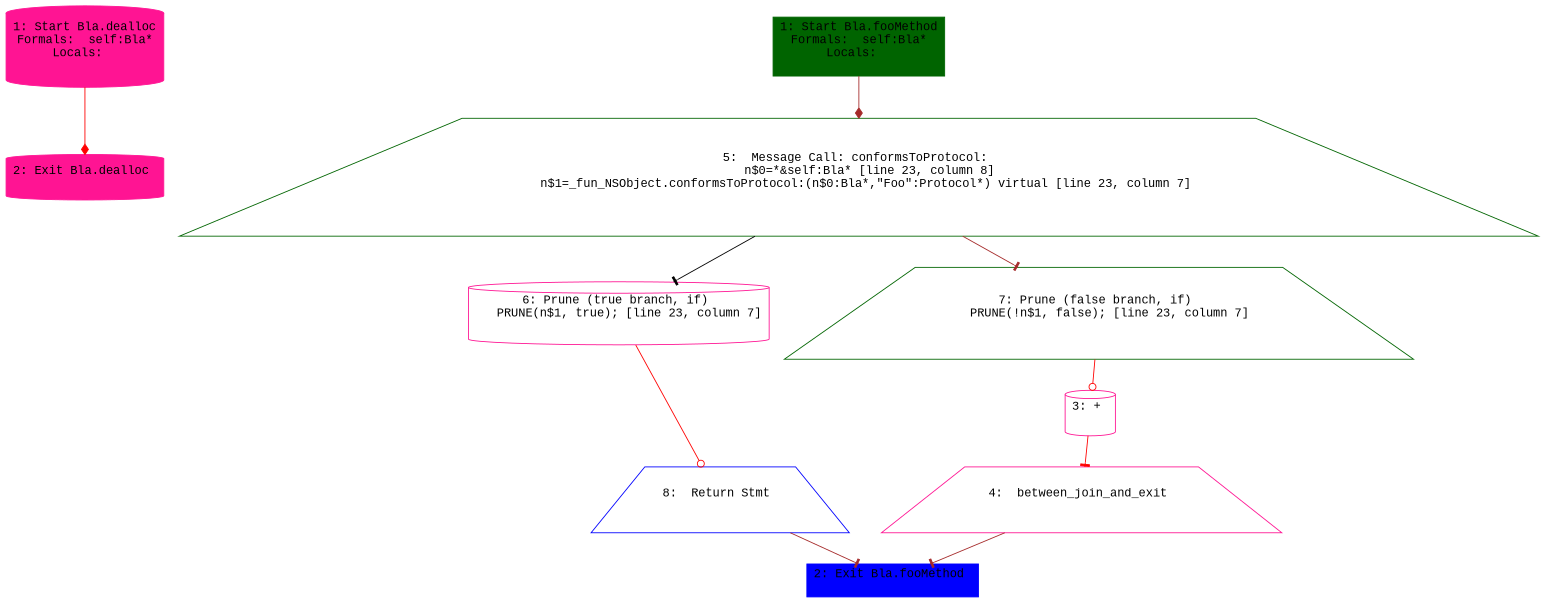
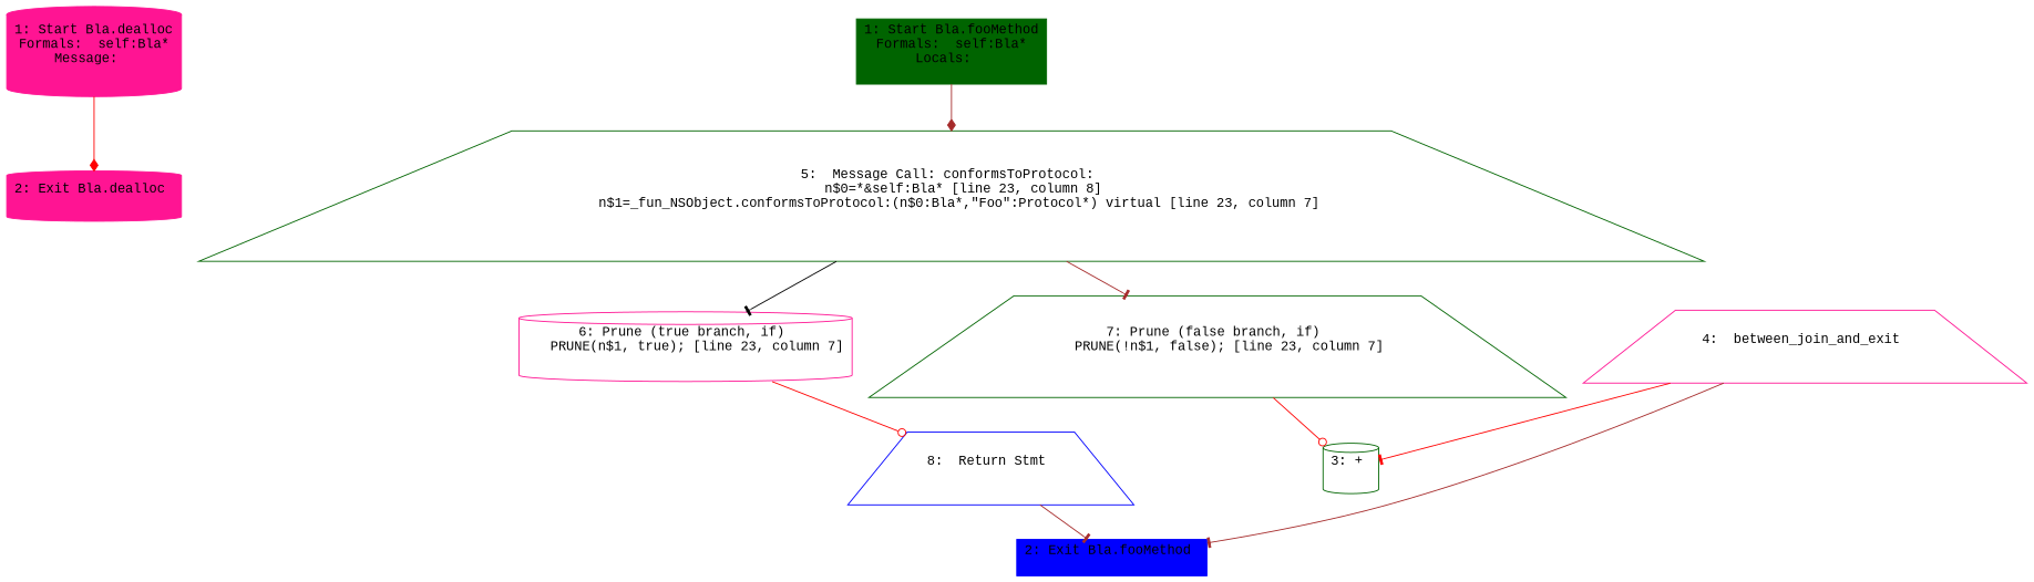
  digraph {
    fontname="Liberation Mono"
    node [color=deeppink fontname="Liberation Mono" shape=cylinder]
    edge [arrowhead=tee color=red fontname="Liberation Mono"]
-   n1 [label="1: Start Bla.dealloc\nFormals:  self:Bla*\nLocals:  \n  " style=filled]
+   n1 [label="1: Start Bla.dealloc\nFormals:  self:Bla*\nMessage:  \n  " style=filled]
    n2 [label="2: Exit Bla.dealloc \n  " style=filled]
    n3 [color=darkgreen label="1: Start Bla.fooMethod\nFormals:  self:Bla*\nLocals:  \n  " shape=box style=filled]
    n4 [color=darkgreen label="5:  Message Call: conformsToProtocol: \n   n$0=*&self:Bla* [line 23, column 8]\n  n$1=_fun_NSObject.conformsToProtocol:(n$0:Bla*,\"Foo\":Protocol*) virtual [line 23, column 7]\n " shape=trapezium]
    n5 [label="6: Prune (true branch, if) \n   PRUNE(n$1, true); [line 23, column 7]\n "]
    n6 [color=darkgreen label="7: Prune (false branch, if) \n   PRUNE(!n$1, false); [line 23, column 7]\n " shape=trapezium]
    n7 [color=blue label="8:  Return Stmt \n  " shape=trapezium]
-   n8 [label="3: + \n  "]
+   n8 [color=darkgreen label="3: + \n  "]
    n9 [color=blue label="2: Exit Bla.fooMethod \n  " shape=box style=filled]
    n10 [label="4:  between_join_and_exit \n  " shape=trapezium]
    n1 -> n2 [arrowhead=diamond]
    n3 -> n4 [arrowhead=diamond color=brown]
    n4 -> n5 [color=black]
    n4 -> n6 [color=brown]
    n5 -> n7 [arrowhead=odot]
    n6 -> n8 [arrowhead=odot]
    n7 -> n9 [color=brown]
-   n8 -> n10
+   n10 -> n8
    n10 -> n9 [color=brown]
  }
